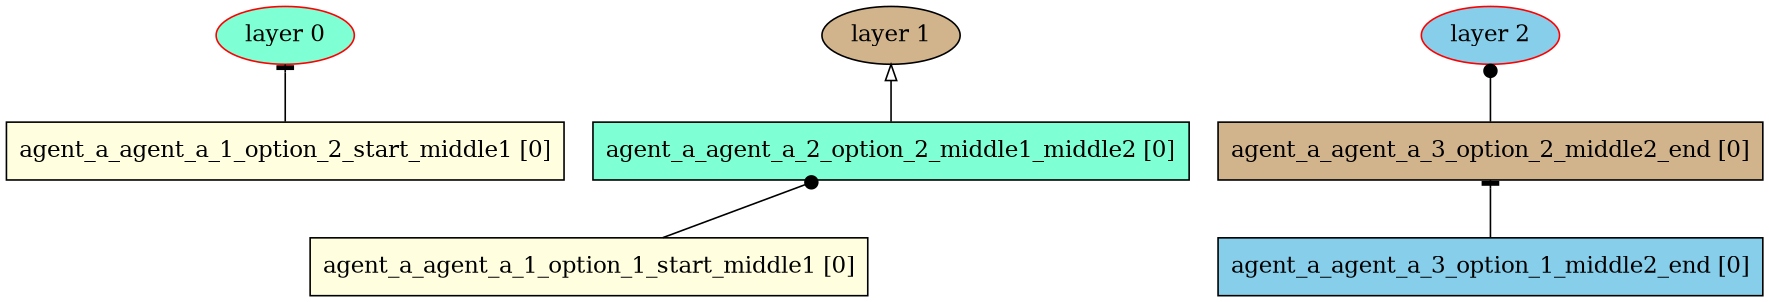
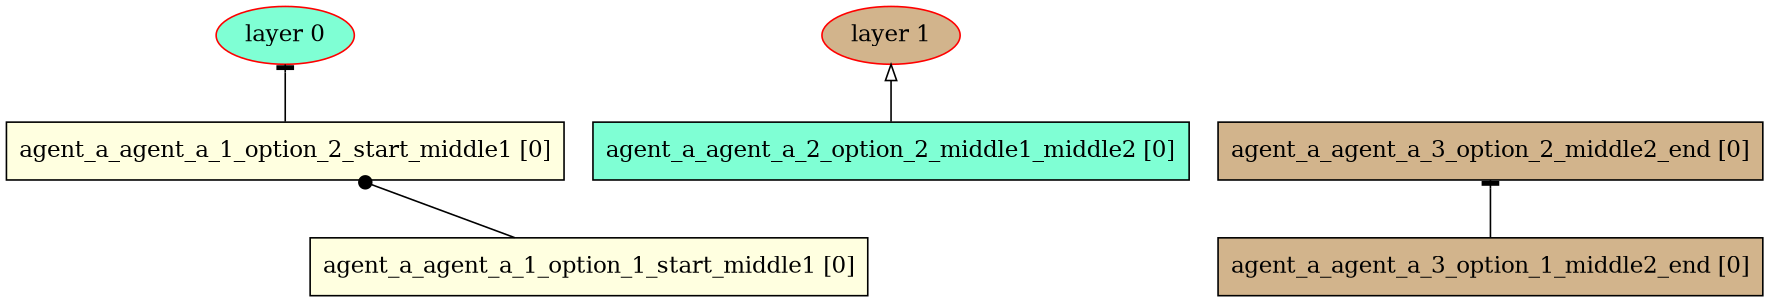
  digraph {
    rankdir=BT
    node [fillcolor=aquamarine style=filled shape=rect]
    edge [arrowhead=tee]
    n1 [color="#ff0000" label="layer 0" shape=""]
    n2 [fillcolor=lightyellow label="agent_a_agent_a_1_option_2_start_middle1 [0]"]
    n3 [fillcolor=lightyellow label="agent_a_agent_a_1_option_1_start_middle1 [0]"]
-   n4 [color=black fillcolor=tan label="layer 1" shape=""]
+   n4 [color="#ff0000" fillcolor=tan label="layer 1" shape=""]
    n5 [label="agent_a_agent_a_2_option_2_middle1_middle2 [0]"]
-   n6 [color="#ff0000" fillcolor=skyblue label="layer 2" shape=""]
    n7 [fillcolor=tan label="agent_a_agent_a_3_option_2_middle2_end [0]"]
-   n8 [fillcolor=skyblue label="agent_a_agent_a_3_option_1_middle2_end [0]"]
+   n8 [fillcolor=tan label="agent_a_agent_a_3_option_1_middle2_end [0]"]
    n2 -> n1
-   n3 -> n5 [arrowhead=dot]
+   n3 -> n2 [arrowhead=dot]
    n5 -> n4 [arrowhead=onormal]
-   n7 -> n6 [arrowhead=dot]
    n8 -> n7
  }
